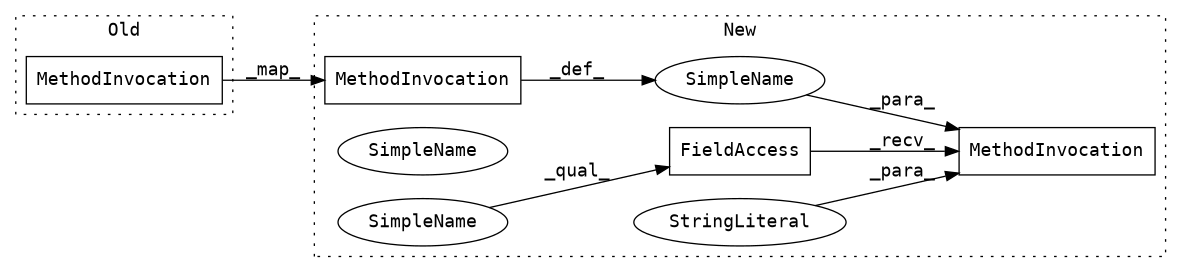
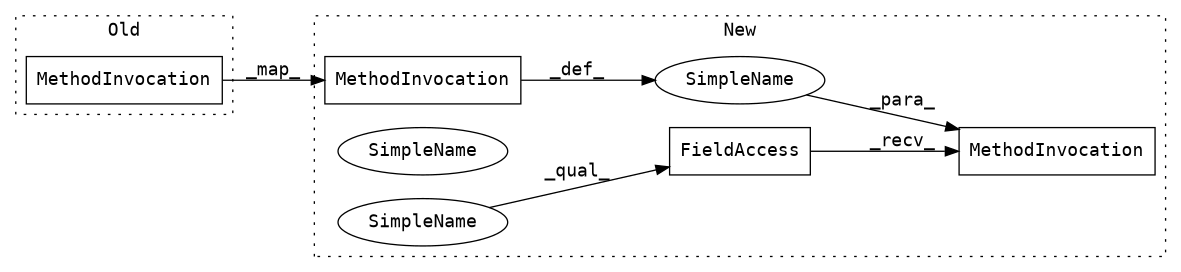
  digraph {
    rankdir=LR
    fontname="DejaVu Sans Mono"
    node [a=32 l="12,1" s=10021 shape=box fontname="DejaVu Sans Mono"]
    edge [fontname="DejaVu Sans Mono"]
    n1 [a=22 l=7 label=FieldAccess]
    n2 [label=MethodInvocation s="10051,10109"]
    n3 [l="5,1" label=MethodInvocation s="10029,10110"]
    n4 [a=42 l=2 label=SimpleName shape=ellipse]
    n5 [a=42 l=2 label=SimpleName shape=ellipse]
    n6 [a=42 label=SimpleName shape=ellipse l="" s=""]
-   n7 [a=45 l=4 label=StringLiteral s=10042 shape=ellipse]
    n8 [label=MethodInvocation s="9628,9686"]
    subgraph cluster_1 {
      label=New
      style=dotted
      n1
      n2
      n3
      n4
      n5
      n6
-     n7
    }
    subgraph cluster_2 {
      label=Old
      style=dotted
      n8
    }
    n1 -> n3 [label=_recv_]
    n2 -> n6 [label=_def_]
    n5 -> n1 [label=_qual_]
    n6 -> n3 [label=_para_]
-   n7 -> n3 [label=_para_]
    n8 -> n2 [label=_map_]
  }
